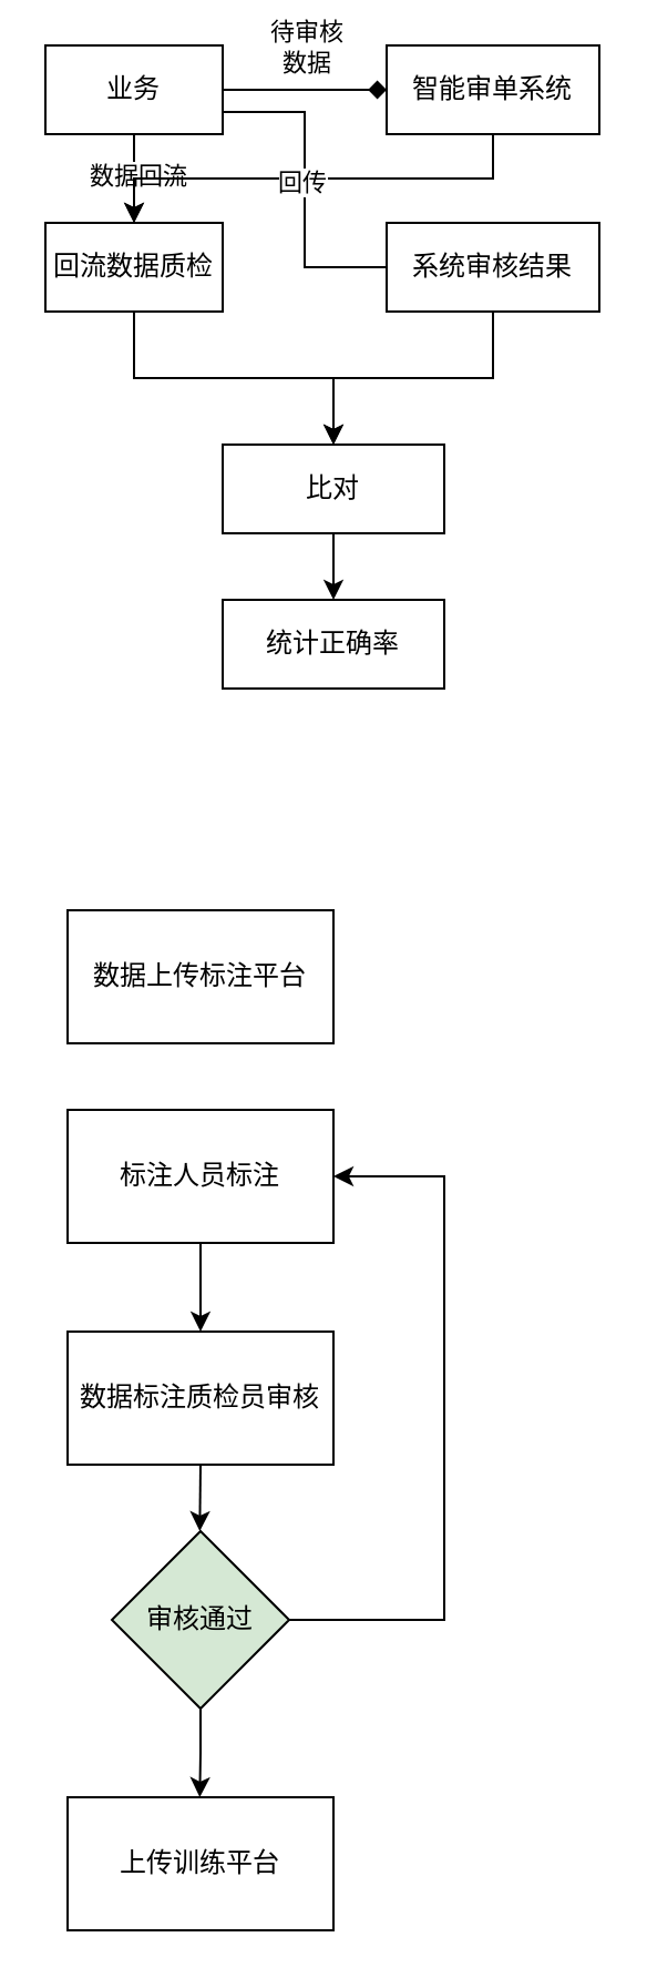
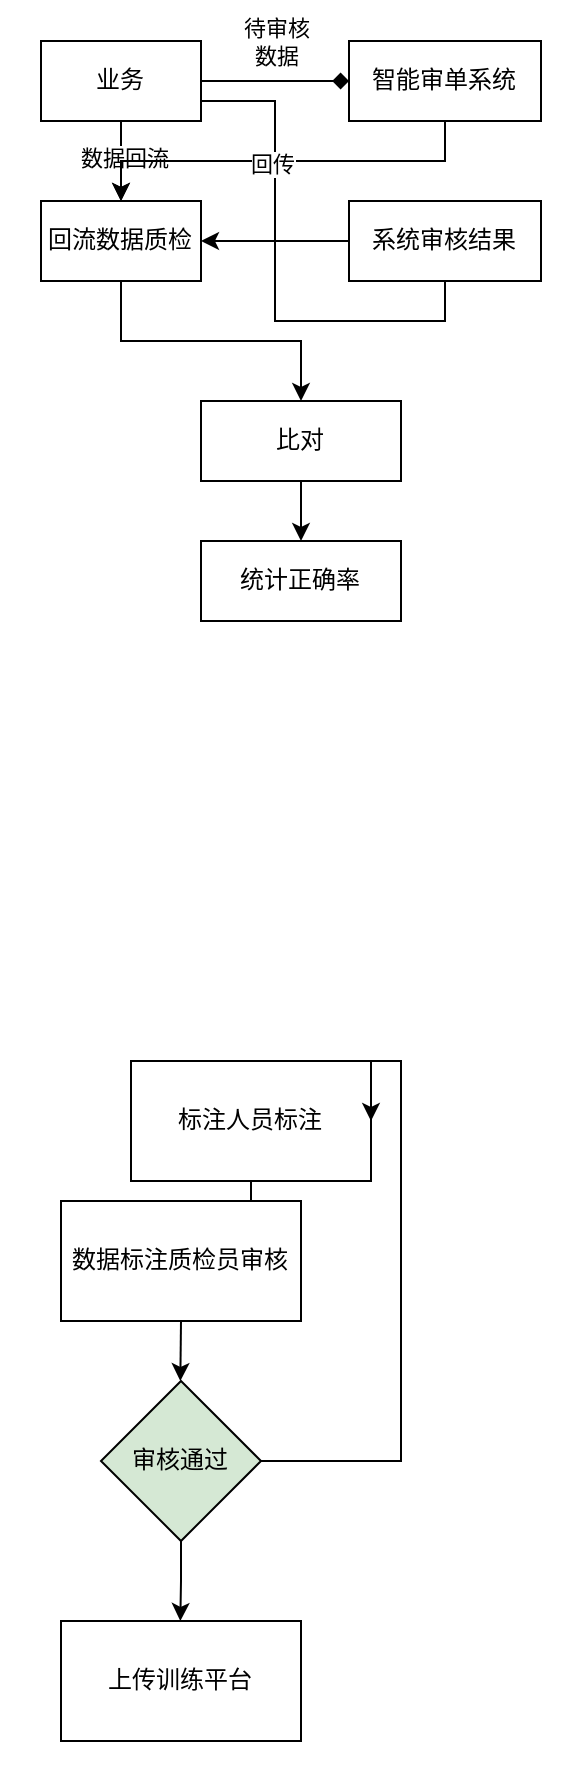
  <mxCell id="0" />
  <mxCell id="1" parent="0" />
  <mxCell id="2" style="edgeStyle=orthogonalEdgeStyle;rounded=0;orthogonalLoop=1;jettySize=auto;html=1;exitX=1;exitY=0.5;exitDx=0;exitDy=0;entryX=0;entryY=0.5;entryDx=0;entryDy=0;endArrow=diamond;" edge="1" parent="1" source="6" target="8"><mxGeometry relative="1" as="geometry" /></mxCell>
  <mxCell id="3" value="待审核&lt;div&gt;数据&lt;/div&gt;" style="edgeLabel;html=1;align=center;verticalAlign=middle;resizable=0;points=[];" vertex="1" connectable="0" parent="2"><mxGeometry y="3" relative="1" as="geometry"><mxPoint y="-17" as="offset" /></mxGeometry></mxCell>
  <mxCell id="4" style="edgeStyle=orthogonalEdgeStyle;rounded=0;orthogonalLoop=1;jettySize=auto;html=1;exitX=0.5;exitY=1;exitDx=0;exitDy=0;entryX=0.5;entryY=0;entryDx=0;entryDy=0;" edge="1" parent="1" source="6" target="14"><mxGeometry relative="1" as="geometry" /></mxCell>
  <mxCell id="5" value="数据回流" style="edgeLabel;html=1;align=center;verticalAlign=middle;resizable=0;points=[];" vertex="1" connectable="0" parent="4"><mxGeometry x="-0.1" y="1" relative="1" as="geometry"><mxPoint as="offset" /></mxGeometry></mxCell>
  <mxCell id="6" value="业务" style="rounded=0;whiteSpace=wrap;html=1;" vertex="1" parent="1"><mxGeometry x="20" y="20" width="80" height="40" as="geometry" /></mxCell>
  <mxCell id="7" style="edgeStyle=orthogonalEdgeStyle;rounded=0;orthogonalLoop=1;jettySize=auto;html=1;exitX=0.5;exitY=1;exitDx=0;exitDy=0;" edge="1" parent="1" source="8" target="14"><mxGeometry relative="1" as="geometry" /></mxCell>
  <mxCell id="8" value="智能审单系统" style="rounded=0;whiteSpace=wrap;html=1;" vertex="1" parent="1"><mxGeometry x="174" y="20" width="96" height="40" as="geometry" /></mxCell>
  <mxCell id="9" style="edgeStyle=orthogonalEdgeStyle;rounded=0;orthogonalLoop=1;jettySize=auto;html=1;exitX=0;exitY=0.5;exitDx=0;exitDy=0;entryX=1;entryY=0.75;entryDx=0;entryDy=0;endArrow=none;" edge="1" parent="1" source="12" target="6"><mxGeometry relative="1" as="geometry" /></mxCell>
  <mxCell id="10" value="回传" style="edgeLabel;html=1;align=center;verticalAlign=middle;resizable=0;points=[];" vertex="1" connectable="0" parent="9"><mxGeometry x="-0.33" y="2" relative="1" as="geometry"><mxPoint y="-28" as="offset" /></mxGeometry></mxCell>
- <mxCell id="11" style="edgeStyle=orthogonalEdgeStyle;rounded=0;orthogonalLoop=1;jettySize=auto;html=1;exitX=0.5;exitY=1;exitDx=0;exitDy=0;entryX=0.5;entryY=0;entryDx=0;entryDy=0;" edge="1" parent="1" source="12" target="16"><mxGeometry relative="1" as="geometry" /></mxCell>
+ <mxCell id="11" style="edgeStyle=orthogonalEdgeStyle;rounded=0;orthogonalLoop=1;jettySize=auto;html=1;exitX=0.5;exitY=1;exitDx=0;exitDy=0;" edge="1" parent="1" source="12" target="14"><mxGeometry relative="1" as="geometry" /></mxCell>
  <mxCell id="12" value="系统审核结果" style="rounded=0;whiteSpace=wrap;html=1;" vertex="1" parent="1"><mxGeometry x="174" y="100" width="96" height="40" as="geometry" /></mxCell>
  <mxCell id="13" style="edgeStyle=orthogonalEdgeStyle;rounded=0;orthogonalLoop=1;jettySize=auto;html=1;exitX=0.5;exitY=1;exitDx=0;exitDy=0;entryX=0.5;entryY=0;entryDx=0;entryDy=0;" edge="1" parent="1" source="14" target="16"><mxGeometry relative="1" as="geometry" /></mxCell>
  <mxCell id="14" value="回流数据质检" style="rounded=0;whiteSpace=wrap;html=1;" vertex="1" parent="1"><mxGeometry x="20" y="100" width="80" height="40" as="geometry" /></mxCell>
  <mxCell id="15" style="edgeStyle=orthogonalEdgeStyle;rounded=0;orthogonalLoop=1;jettySize=auto;html=1;exitX=0.5;exitY=1;exitDx=0;exitDy=0;" edge="1" parent="1" source="16"><mxGeometry relative="1" as="geometry"><mxPoint x="150" y="270" as="targetPoint" /></mxGeometry></mxCell>
  <mxCell id="16" value="比对" style="rounded=0;whiteSpace=wrap;html=1;" vertex="1" parent="1"><mxGeometry x="100" y="200" width="100" height="40" as="geometry" /></mxCell>
  <mxCell id="17" value="统计正确率" style="rounded=0;whiteSpace=wrap;html=1;" vertex="1" parent="1"><mxGeometry x="100" y="270" width="100" height="40" as="geometry" /></mxCell>
- <mxCell id="18" value="数据上传标注平台" style="rounded=0;whiteSpace=wrap;html=1;" vertex="1" parent="1"><mxGeometry x="30" y="410" width="120" height="60" as="geometry" /></mxCell>
  <mxCell id="19" style="edgeStyle=orthogonalEdgeStyle;rounded=0;orthogonalLoop=1;jettySize=auto;html=1;exitX=0.5;exitY=1;exitDx=0;exitDy=0;" edge="1" parent="1" source="20" target="22"><mxGeometry relative="1" as="geometry" /></mxCell>
- <mxCell id="20" value="标注人员标注" style="rounded=0;whiteSpace=wrap;html=1;" vertex="1" parent="1"><mxGeometry x="30" y="500" width="120" height="60" as="geometry" /></mxCell>
+ <mxCell id="20" value="标注人员标注" style="rounded=0;whiteSpace=wrap;html=1;" vertex="1" parent="1"><mxGeometry x="65" y="530" width="120" height="60" as="geometry" /></mxCell>
  <mxCell id="21" style="edgeStyle=orthogonalEdgeStyle;rounded=0;orthogonalLoop=1;jettySize=auto;html=1;exitX=0.5;exitY=1;exitDx=0;exitDy=0;" edge="1" parent="1" source="22"><mxGeometry relative="1" as="geometry"><mxPoint x="89.667" y="690" as="targetPoint" /></mxGeometry></mxCell>
  <mxCell id="22" value="数据标注质检员审核" style="rounded=0;whiteSpace=wrap;html=1;" vertex="1" parent="1"><mxGeometry x="30" y="600" width="120" height="60" as="geometry" /></mxCell>
  <mxCell id="23" style="edgeStyle=orthogonalEdgeStyle;rounded=0;orthogonalLoop=1;jettySize=auto;html=1;exitX=0.5;exitY=1;exitDx=0;exitDy=0;" edge="1" parent="1" source="25"><mxGeometry relative="1" as="geometry"><mxPoint x="89.667" y="810" as="targetPoint" /></mxGeometry></mxCell>
  <mxCell id="24" style="edgeStyle=orthogonalEdgeStyle;rounded=0;orthogonalLoop=1;jettySize=auto;html=1;exitX=1;exitY=0.5;exitDx=0;exitDy=0;entryX=1;entryY=0.5;entryDx=0;entryDy=0;" edge="1" parent="1" source="25" target="20"><mxGeometry relative="1" as="geometry"><Array as="points"><mxPoint x="200" y="730" /><mxPoint x="200" y="530" /></Array></mxGeometry></mxCell>
  <mxCell id="25" value="审核通过" style="rhombus;whiteSpace=wrap;html=1;fillColor=#d5e8d4;" vertex="1" parent="1"><mxGeometry x="50" y="690" width="80" height="80" as="geometry" /></mxCell>
  <mxCell id="26" value="上传训练平台" style="rounded=0;whiteSpace=wrap;html=1;" vertex="1" parent="1"><mxGeometry x="30" y="810" width="120" height="60" as="geometry" /></mxCell>
